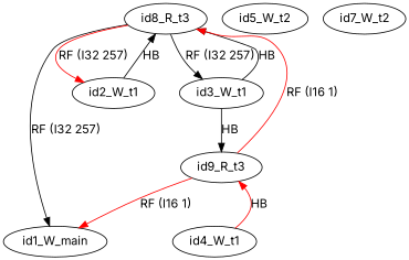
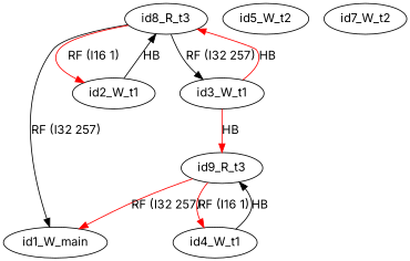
  digraph {
    fontname=Inter
    rankdir=TB
    splines=true
    node [fontname=Inter]
    edge [color=black fontname=Inter]
    id8_R_t3
    id1_W_main
    id2_W_t1
    id3_W_t1
    id9_R_t3
    id4_W_t1
    id5_W_t2
    id7_W_t2
    id8_R_t3 -> id1_W_main [label="RF (I32 257)"]
-   id8_R_t3 -> id2_W_t1 [color=red label="RF (I32 257)"]
+   id8_R_t3 -> id2_W_t1 [color=red label="RF (I16 1)"]
    id8_R_t3 -> id3_W_t1 [label="RF (I32 257)"]
    id2_W_t1 -> id8_R_t3 [label=HB]
-   id3_W_t1 -> id8_R_t3 [label=HB]
-   id3_W_t1 -> id9_R_t3 [label=HB]
-   id9_R_t3 -> id1_W_main [color=red label="RF (I16 1)"]
-   id9_R_t3 -> id8_R_t3 [color=red label="RF (I16 1)"]
-   id4_W_t1 -> id9_R_t3 [color=red label=HB]
+   id3_W_t1 -> id8_R_t3 [color=red label=HB]
+   id3_W_t1 -> id9_R_t3 [color=red label=HB]
+   id9_R_t3 -> id1_W_main [color=red label="RF (I32 257)"]
+   id9_R_t3 -> id4_W_t1 [color=red label="RF (I16 1)"]
+   id4_W_t1 -> id9_R_t3 [label=HB]
  }
